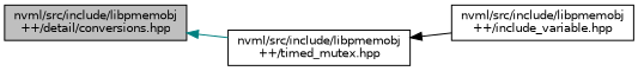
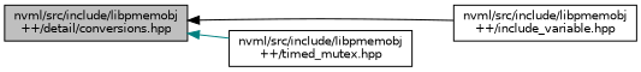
  digraph {
    rankdir=LR
    node [color=black fillcolor=white fontname=Helvetica fontsize=10 shape=record style=filled]
    edge [dir=back fontname=Helvetica fontsize=10 labelfontname=Helvetica labelfontsize=10 style=solid]
    n1 [fillcolor=grey75 fontcolor=black height=0.2 label="nvml/src/include/libpmemobj\l++/detail/conversions.hpp" width=0.4]
    n2 [height=0.2 label="nvml/src/include/libpmemobj\l++/include_variable.hpp" width=0.4]
    n3 [height=0.2 label="nvml/src/include/libpmemobj\l++/timed_mutex.hpp" width=0.4]
-   n3 -> n2 [color=black]
+   n1 -> n2 [color=black]
    n1 -> n3 [color=teal]
  }
